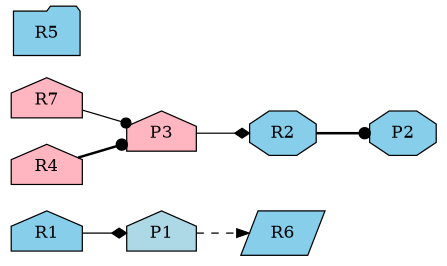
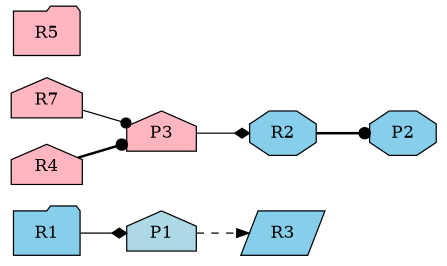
  digraph {
    rankdir=LR
    node [fillcolor=skyblue shape=house style=filled]
    edge [arrowhead=dot style=solid]
-   R1
+   R1 [shape=folder]
    P1 [fillcolor=lightblue]
-   R6 [shape=parallelogram]
+   R6 [shape=parallelogram label=R3]
    R2 [shape=octagon]
    P2 [shape=octagon]
    n6 [fillcolor=lightpink label=R7]
    P3 [fillcolor=lightpink]
    R4 [fillcolor=lightpink]
-   R5 [shape=folder]
+   R5 [fillcolor=lightpink shape=folder]
    R1 -> P1 [arrowhead=diamond]
    P1 -> R6 [arrowhead=normal style=dashed]
    R2 -> P2 [style=bold]
    n6 -> P3
    P3 -> R2 [arrowhead=diamond]
    R4 -> P3 [style=bold]
  }
